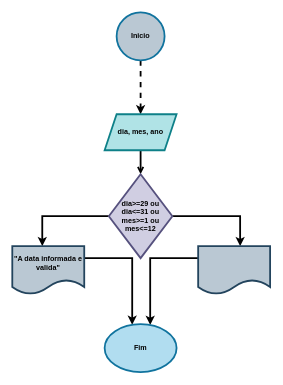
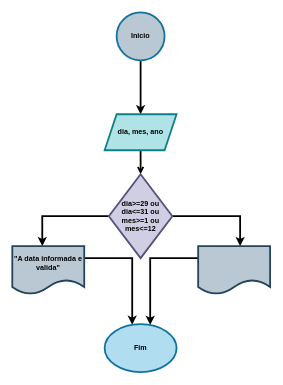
  <mxCell id="0" />
  <mxCell id="1" parent="0" />
- <mxCell id="2" value="" style="edgeStyle=orthogonalEdgeStyle;rounded=0;orthogonalLoop=1;jettySize=auto;html=1;strokeWidth=3;fontStyle=1;dashed=1;" edge="1" parent="1" source="3" target="5"><mxGeometry relative="1" as="geometry" /></mxCell>
+ <mxCell id="2" value="" style="edgeStyle=orthogonalEdgeStyle;rounded=0;orthogonalLoop=1;jettySize=auto;html=1;strokeWidth=3;fontStyle=1" edge="1" parent="1" source="3" target="5"><mxGeometry relative="1" as="geometry" /></mxCell>
  <mxCell id="3" value="Inicio" style="ellipse;whiteSpace=wrap;html=1;aspect=fixed;strokeWidth=3;fontStyle=1;fillColor=#bac8d3;strokeColor=#10739e;" vertex="1" parent="1"><mxGeometry x="194" y="20" width="80" height="80" as="geometry" /></mxCell>
  <mxCell id="4" value="" style="edgeStyle=orthogonalEdgeStyle;rounded=0;orthogonalLoop=1;jettySize=auto;html=1;strokeWidth=3;fontStyle=1;endArrow=open;" edge="1" parent="1" source="5" target="8"><mxGeometry relative="1" as="geometry" /></mxCell>
  <mxCell id="5" value="dia, mes, ano" style="shape=parallelogram;perimeter=parallelogramPerimeter;whiteSpace=wrap;html=1;fixedSize=1;strokeWidth=3;fontStyle=1;fillColor=#b0e3e6;strokeColor=#0e8088;" vertex="1" parent="1"><mxGeometry x="174" y="190" width="120" height="60" as="geometry" /></mxCell>
  <mxCell id="6" value="" style="edgeStyle=orthogonalEdgeStyle;rounded=0;orthogonalLoop=1;jettySize=auto;html=1;strokeWidth=3;fontStyle=1" edge="1" parent="1" source="8" target="10"><mxGeometry relative="1" as="geometry"><Array as="points"><mxPoint x="70" y="360" /></Array></mxGeometry></mxCell>
  <mxCell id="7" value="" style="edgeStyle=orthogonalEdgeStyle;rounded=0;orthogonalLoop=1;jettySize=auto;html=1;strokeWidth=3;fontStyle=1" edge="1" parent="1" source="8" target="12"><mxGeometry relative="1" as="geometry"><Array as="points"><mxPoint x="400" y="360" /></Array></mxGeometry></mxCell>
  <mxCell id="8" value="dia&amp;gt;=29 ou dia&amp;lt;=31 ou mes&amp;gt;=1 ou mes&amp;lt;=12" style="rhombus;whiteSpace=wrap;html=1;strokeWidth=3;fontStyle=1;fillColor=#d0cee2;strokeColor=#56517e;" vertex="1" parent="1"><mxGeometry x="181" y="290" width="106" height="140" as="geometry" /></mxCell>
  <mxCell id="9" value="" style="edgeStyle=orthogonalEdgeStyle;rounded=0;orthogonalLoop=1;jettySize=auto;html=1;strokeWidth=3;fontStyle=1" edge="1" parent="1" source="10" target="13"><mxGeometry relative="1" as="geometry"><Array as="points"><mxPoint x="220" y="430" /></Array></mxGeometry></mxCell>
  <mxCell id="10" value="&quot;A data informada e valida&quot;" style="shape=document;whiteSpace=wrap;html=1;boundedLbl=1;strokeWidth=3;fontStyle=1;fillColor=#bac8d3;strokeColor=#23445d;" vertex="1" parent="1"><mxGeometry x="20" y="410" width="120" height="80" as="geometry" /></mxCell>
  <mxCell id="11" value="" style="edgeStyle=orthogonalEdgeStyle;rounded=0;orthogonalLoop=1;jettySize=auto;html=1;strokeWidth=3;fontStyle=1" edge="1" parent="1" source="12" target="13"><mxGeometry relative="1" as="geometry"><Array as="points"><mxPoint x="250" y="430" /></Array></mxGeometry></mxCell>
  <mxCell id="12" value="" style="shape=document;whiteSpace=wrap;html=1;boundedLbl=1;strokeWidth=3;fontStyle=1;fillColor=#bac8d3;strokeColor=#23445d;" vertex="1" parent="1"><mxGeometry x="330" y="410" width="120" height="80" as="geometry" /></mxCell>
  <mxCell id="13" value="Fim" style="ellipse;whiteSpace=wrap;html=1;strokeWidth=3;fontStyle=1;fillColor=#b1ddf0;strokeColor=#10739e;" vertex="1" parent="1"><mxGeometry x="174" y="540" width="120" height="80" as="geometry" /></mxCell>
